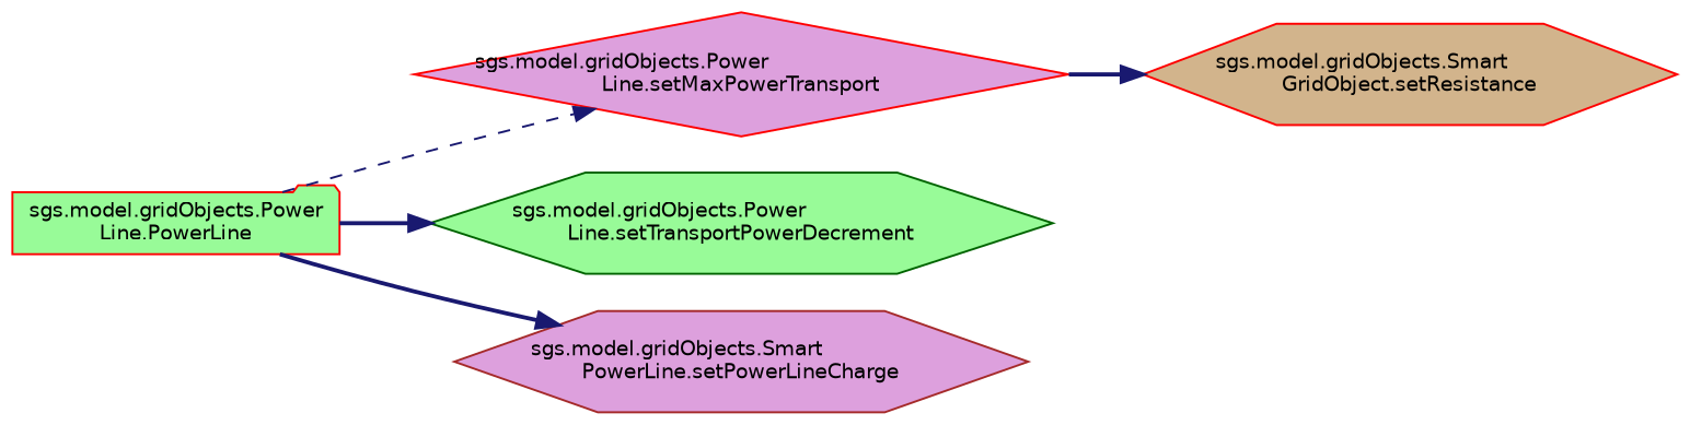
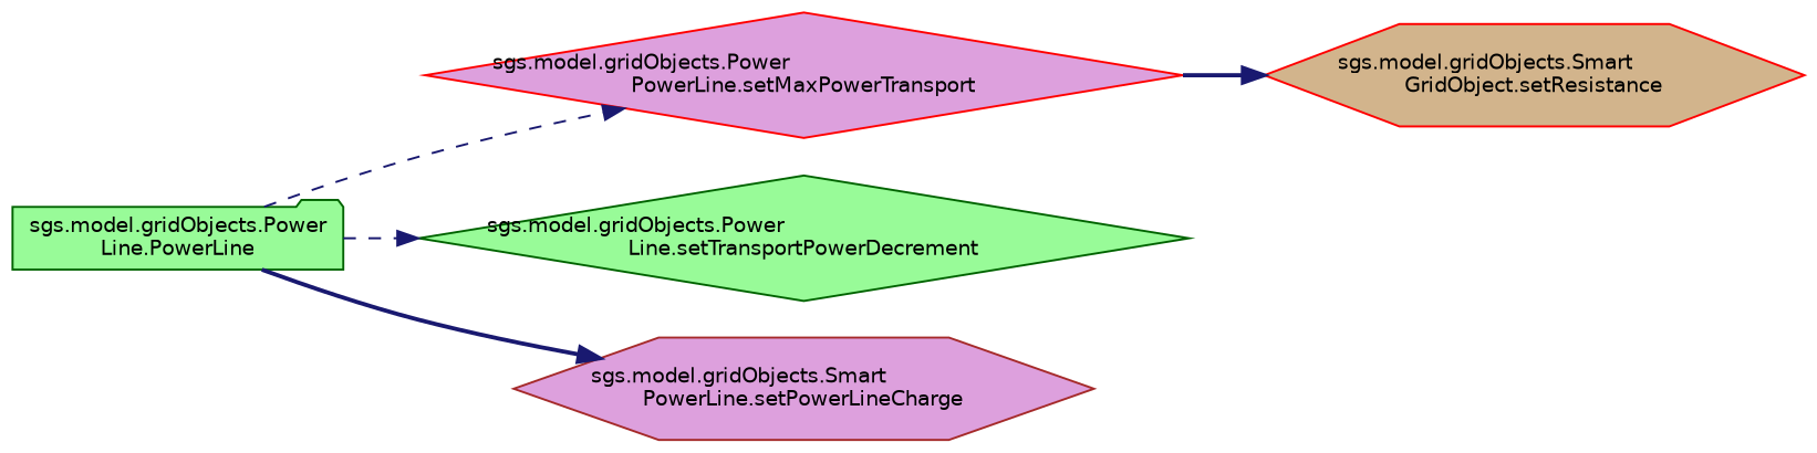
  digraph {
    rankdir=LR
    node [color=darkgreen fillcolor=palegreen fontname=Helvetica fontsize=10 shape=diamond style=filled]
    edge [color=midnightblue fontname=Helvetica fontsize=10 labelfontname=Helvetica labelfontsize=10 style=dashed]
-   n1 [color=red fontcolor=black height=0.2 label="sgs.model.gridObjects.Power\lLine.PowerLine" shape=folder width=0.4]
-   n2 [color=red fillcolor=plum height=0.2 label="sgs.model.gridObjects.Power\lLine.setMaxPowerTransport" width=0.4]
-   n3 [height=0.2 label="sgs.model.gridObjects.Power\lLine.setTransportPowerDecrement" shape=hexagon width=0.4]
+   n1 [fontcolor=black height=0.2 label="sgs.model.gridObjects.Power\lLine.PowerLine" shape=folder width=0.4]
+   n2 [color=red fillcolor=plum height=0.2 label="sgs.model.gridObjects.Power\lPowerLine.setMaxPowerTransport" width=0.4]
+   n3 [height=0.2 label="sgs.model.gridObjects.Power\lLine.setTransportPowerDecrement" width=0.4]
    n4 [color=brown fillcolor=plum height=0.2 label="sgs.model.gridObjects.Smart\lPowerLine.setPowerLineCharge" shape=hexagon width=0.4]
    n5 [color=red fillcolor=tan height=0.2 label="sgs.model.gridObjects.Smart\lGridObject.setResistance" shape=hexagon width=0.4]
    n1 -> n2
-   n1 -> n3 [style=bold]
+   n1 -> n3
    n1 -> n4 [style=bold]
    n2 -> n5 [style=bold]
  }
